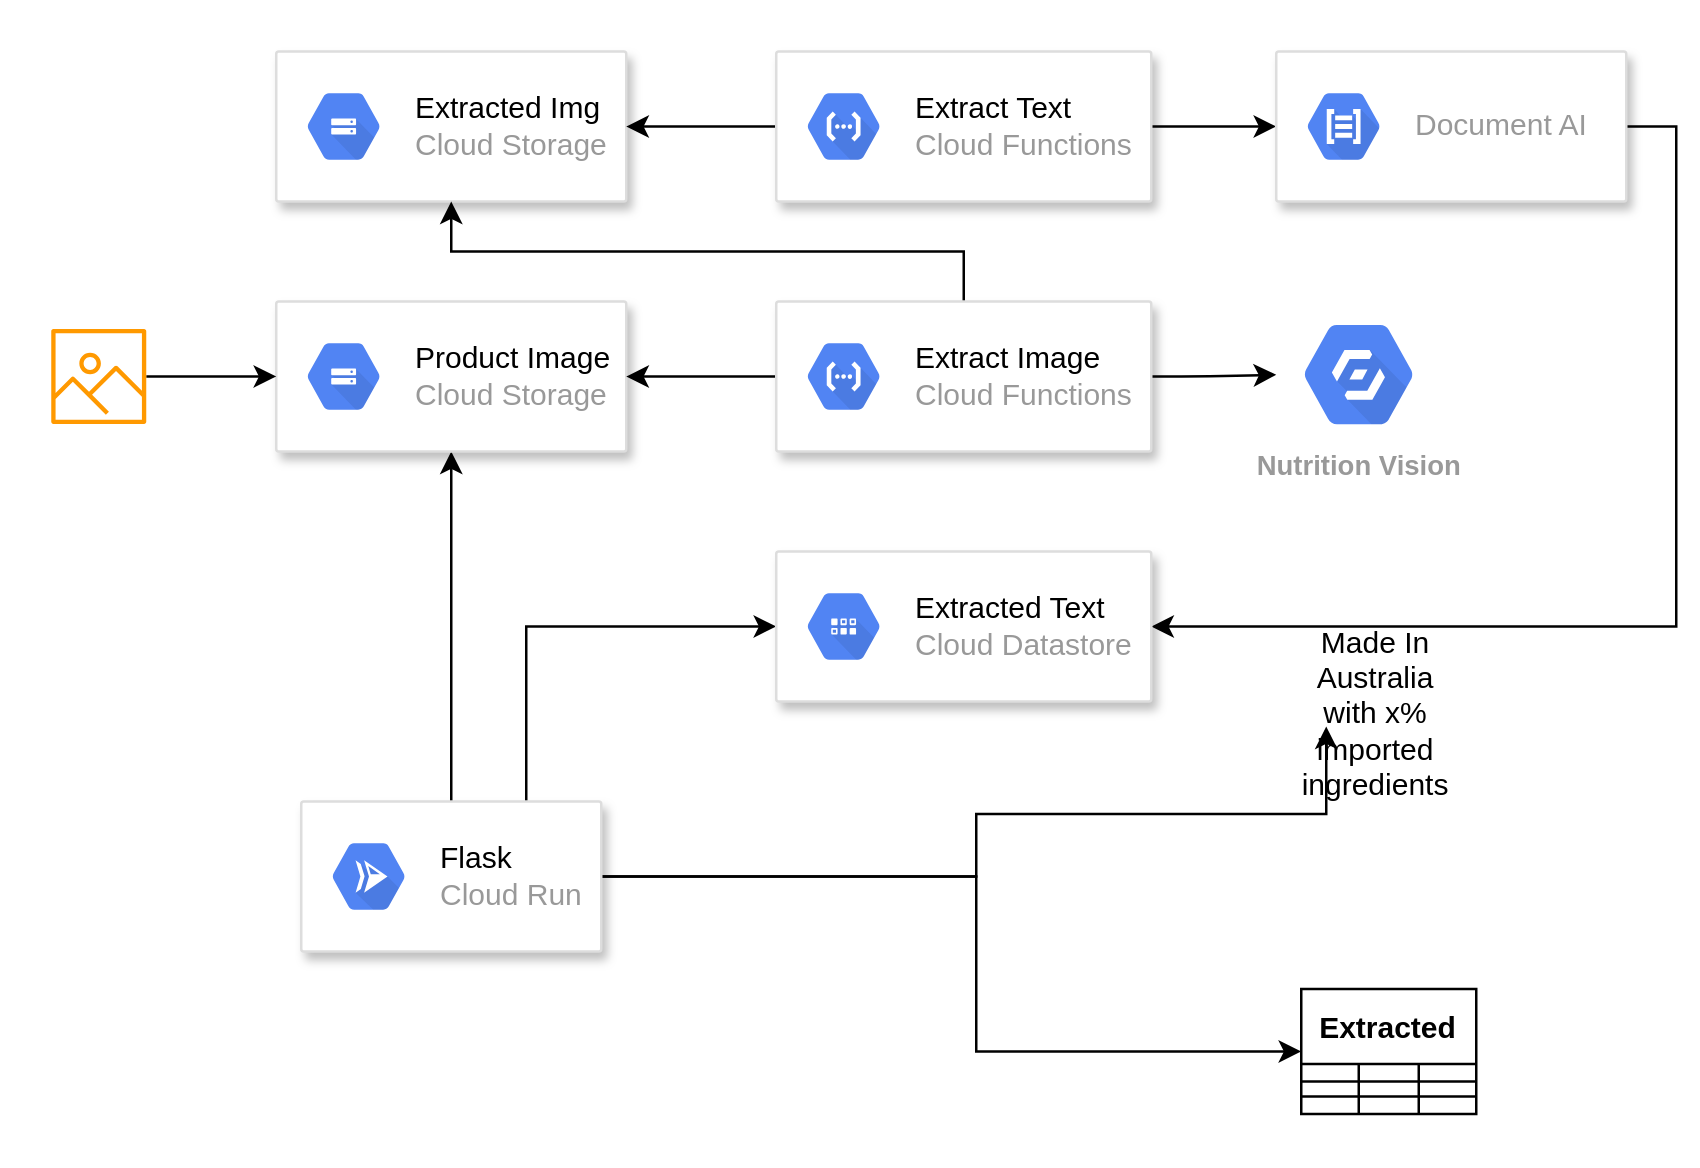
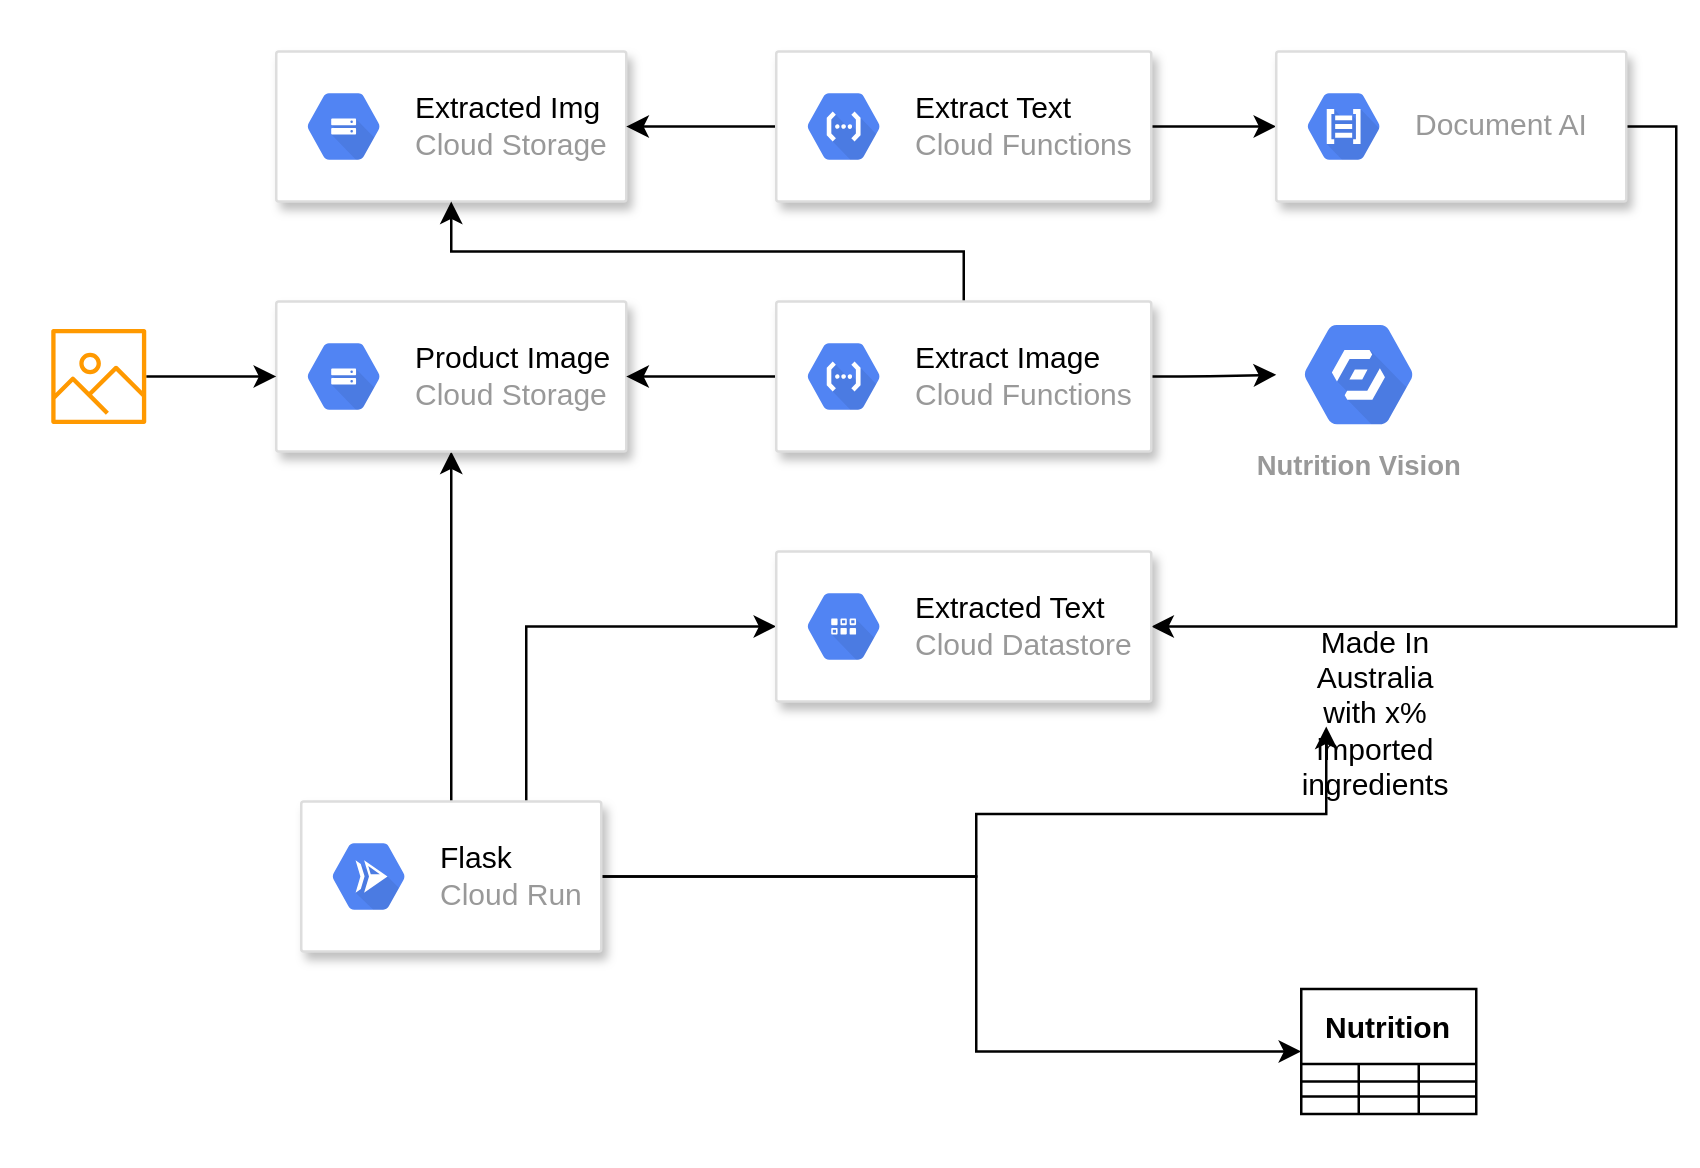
  <mxCell id="0" />
  <mxCell id="1" parent="0" />
  <mxCell id="2" style="edgeStyle=orthogonalEdgeStyle;rounded=0;jumpStyle=arc;orthogonalLoop=1;jettySize=auto;html=1;exitX=0.5;exitY=0;exitDx=0;exitDy=0;" edge="1" parent="1" source="6" target="8"><mxGeometry relative="1" as="geometry" /></mxCell>
  <mxCell id="3" style="edgeStyle=orthogonalEdgeStyle;rounded=0;jumpStyle=arc;orthogonalLoop=1;jettySize=auto;html=1;exitX=0.75;exitY=0;exitDx=0;exitDy=0;entryX=0;entryY=0.5;entryDx=0;entryDy=0;" edge="1" parent="1" source="6" target="25"><mxGeometry relative="1" as="geometry" /></mxCell>
  <mxCell id="4" style="edgeStyle=orthogonalEdgeStyle;rounded=0;jumpStyle=arc;orthogonalLoop=1;jettySize=auto;html=1;exitX=1;exitY=0.5;exitDx=0;exitDy=0;entryX=0;entryY=0.75;entryDx=0;entryDy=0;" edge="1" parent="1" source="6" target="42"><mxGeometry relative="1" as="geometry"><Array as="points"><mxPoint x="390" y="350" /><mxPoint x="390" y="325" /></Array></mxGeometry></mxCell>
  <mxCell id="5" style="edgeStyle=orthogonalEdgeStyle;rounded=0;jumpStyle=arc;orthogonalLoop=1;jettySize=auto;html=1;exitX=1;exitY=0.5;exitDx=0;exitDy=0;entryX=0;entryY=0.5;entryDx=0;entryDy=0;" edge="1" parent="1" source="6" target="29"><mxGeometry relative="1" as="geometry"><Array as="points"><mxPoint x="390" y="350" /><mxPoint x="390" y="420" /></Array></mxGeometry></mxCell>
  <mxCell id="6" value="" style="strokeColor=#dddddd;shadow=1;strokeWidth=1;rounded=1;absoluteArcSize=1;arcSize=2;" vertex="1" parent="1"><mxGeometry x="120" y="320" width="120" height="60" as="geometry" /></mxCell>
  <mxCell id="7" value="&lt;font color=&quot;#000000&quot;&gt;Flask&lt;/font&gt;&lt;br&gt;Cloud Run" style="sketch=0;dashed=0;connectable=0;html=1;fillColor=#5184F3;strokeColor=none;shape=mxgraph.gcp2.hexIcon;prIcon=cloud_run;part=1;labelPosition=right;verticalLabelPosition=middle;align=left;verticalAlign=middle;spacingLeft=5;fontColor=#999999;fontSize=12;" vertex="1" parent="6"><mxGeometry y="0.5" width="44" height="39" relative="1" as="geometry"><mxPoint x="5" y="-19.5" as="offset" /></mxGeometry></mxCell>
  <mxCell id="8" value="" style="strokeColor=#dddddd;shadow=1;strokeWidth=1;rounded=1;absoluteArcSize=1;arcSize=2;" vertex="1" parent="1"><mxGeometry x="110" y="120" width="140" height="60" as="geometry" /></mxCell>
  <mxCell id="9" value="&lt;font color=&quot;#000000&quot;&gt;Product Image&lt;/font&gt;&lt;br&gt;Cloud Storage" style="sketch=0;dashed=0;connectable=0;html=1;fillColor=#5184F3;strokeColor=none;shape=mxgraph.gcp2.hexIcon;prIcon=cloud_storage;part=1;labelPosition=right;verticalLabelPosition=middle;align=left;verticalAlign=middle;spacingLeft=5;fontColor=#999999;fontSize=12;" vertex="1" parent="8"><mxGeometry y="0.5" width="44" height="39" relative="1" as="geometry"><mxPoint x="5" y="-19.5" as="offset" /></mxGeometry></mxCell>
  <mxCell id="10" value="" style="strokeColor=#dddddd;shadow=1;strokeWidth=1;rounded=1;absoluteArcSize=1;arcSize=2;" vertex="1" parent="1"><mxGeometry x="110" y="20" width="140" height="60" as="geometry" /></mxCell>
  <mxCell id="11" value="&lt;font color=&quot;#000000&quot;&gt;Extracted Img&lt;/font&gt;&lt;br&gt;Cloud Storage" style="sketch=0;dashed=0;connectable=0;html=1;fillColor=#5184F3;strokeColor=none;shape=mxgraph.gcp2.hexIcon;prIcon=cloud_storage;part=1;labelPosition=right;verticalLabelPosition=middle;align=left;verticalAlign=middle;spacingLeft=5;fontColor=#999999;fontSize=12;" vertex="1" parent="10"><mxGeometry y="0.5" width="44" height="39" relative="1" as="geometry"><mxPoint x="5" y="-19.5" as="offset" /></mxGeometry></mxCell>
  <mxCell id="12" value="" style="edgeStyle=orthogonalEdgeStyle;curved=1;rounded=0;jumpStyle=arc;orthogonalLoop=1;jettySize=auto;html=1;" edge="1" parent="1" source="14" target="10"><mxGeometry relative="1" as="geometry" /></mxCell>
  <mxCell id="13" value="" style="edgeStyle=orthogonalEdgeStyle;curved=1;rounded=0;jumpStyle=arc;orthogonalLoop=1;jettySize=auto;html=1;" edge="1" parent="1" source="14" target="18"><mxGeometry relative="1" as="geometry" /></mxCell>
  <mxCell id="14" value="" style="strokeColor=#dddddd;shadow=1;strokeWidth=1;rounded=1;absoluteArcSize=1;arcSize=2;" vertex="1" parent="1"><mxGeometry x="310" y="20" width="150" height="60" as="geometry" /></mxCell>
  <mxCell id="15" value="&lt;font color=&quot;#000000&quot;&gt;Extract Text&lt;/font&gt;&lt;br&gt;Cloud Functions" style="sketch=0;dashed=0;connectable=0;html=1;fillColor=#5184F3;strokeColor=none;shape=mxgraph.gcp2.hexIcon;prIcon=cloud_functions;part=1;labelPosition=right;verticalLabelPosition=middle;align=left;verticalAlign=middle;spacingLeft=5;fontColor=#999999;fontSize=12;" vertex="1" parent="14"><mxGeometry y="0.5" width="44" height="39" relative="1" as="geometry"><mxPoint x="5" y="-19.5" as="offset" /></mxGeometry></mxCell>
  <mxCell id="16" value="Nutrition Vision" style="sketch=0;html=1;fillColor=#5184F3;strokeColor=none;verticalAlign=top;labelPosition=center;verticalLabelPosition=bottom;align=center;spacingTop=-6;fontSize=11;fontStyle=1;fontColor=#999999;shape=mxgraph.gcp2.hexIcon;prIcon=automl_vision" vertex="1" parent="1"><mxGeometry x="510" y="120" width="66" height="58.5" as="geometry" /></mxCell>
  <mxCell id="17" style="edgeStyle=orthogonalEdgeStyle;rounded=0;jumpStyle=arc;orthogonalLoop=1;jettySize=auto;html=1;exitX=1;exitY=0.5;exitDx=0;exitDy=0;entryX=1;entryY=0.5;entryDx=0;entryDy=0;" edge="1" parent="1" source="18" target="25"><mxGeometry relative="1" as="geometry" /></mxCell>
  <mxCell id="18" value="" style="strokeColor=#dddddd;shadow=1;strokeWidth=1;rounded=1;absoluteArcSize=1;arcSize=2;" vertex="1" parent="1"><mxGeometry x="510" y="20" width="140" height="60" as="geometry" /></mxCell>
  <mxCell id="19" value="Document AI" style="sketch=0;dashed=0;connectable=0;html=1;fillColor=#5184F3;strokeColor=none;shape=mxgraph.gcp2.hexIcon;prIcon=cloud_natural_language_api;part=1;labelPosition=right;verticalLabelPosition=middle;align=left;verticalAlign=middle;spacingLeft=5;fontColor=#999999;fontSize=12;" vertex="1" parent="18"><mxGeometry y="0.5" width="44" height="39" relative="1" as="geometry"><mxPoint x="5" y="-19.5" as="offset" /></mxGeometry></mxCell>
  <mxCell id="20" value="" style="edgeStyle=orthogonalEdgeStyle;curved=1;rounded=0;jumpStyle=arc;orthogonalLoop=1;jettySize=auto;html=1;" edge="1" parent="1" source="23" target="8"><mxGeometry relative="1" as="geometry" /></mxCell>
  <mxCell id="21" value="" style="edgeStyle=orthogonalEdgeStyle;curved=1;rounded=0;jumpStyle=arc;orthogonalLoop=1;jettySize=auto;html=1;" edge="1" parent="1" source="23" target="16"><mxGeometry relative="1" as="geometry" /></mxCell>
  <mxCell id="22" style="edgeStyle=orthogonalEdgeStyle;rounded=0;jumpStyle=arc;orthogonalLoop=1;jettySize=auto;html=1;exitX=0.5;exitY=0;exitDx=0;exitDy=0;entryX=0.5;entryY=1;entryDx=0;entryDy=0;" edge="1" parent="1" source="23" target="10"><mxGeometry relative="1" as="geometry" /></mxCell>
  <mxCell id="23" value="" style="strokeColor=#dddddd;shadow=1;strokeWidth=1;rounded=1;absoluteArcSize=1;arcSize=2;" vertex="1" parent="1"><mxGeometry x="310" y="120" width="150" height="60" as="geometry" /></mxCell>
  <mxCell id="24" value="&lt;font color=&quot;#000000&quot;&gt;Extract Image&lt;/font&gt;&lt;br&gt;Cloud Functions" style="sketch=0;dashed=0;connectable=0;html=1;fillColor=#5184F3;strokeColor=none;shape=mxgraph.gcp2.hexIcon;prIcon=cloud_functions;part=1;labelPosition=right;verticalLabelPosition=middle;align=left;verticalAlign=middle;spacingLeft=5;fontColor=#999999;fontSize=12;" vertex="1" parent="23"><mxGeometry y="0.5" width="44" height="39" relative="1" as="geometry"><mxPoint x="5" y="-19.5" as="offset" /></mxGeometry></mxCell>
  <mxCell id="25" value="" style="strokeColor=#dddddd;shadow=1;strokeWidth=1;rounded=1;absoluteArcSize=1;arcSize=2;" vertex="1" parent="1"><mxGeometry x="310" y="220" width="150" height="60" as="geometry" /></mxCell>
  <mxCell id="26" value="&lt;font color=&quot;#000000&quot;&gt;Extracted Text&lt;/font&gt;&lt;br&gt;Cloud Datastore" style="sketch=0;dashed=0;connectable=0;html=1;fillColor=#5184F3;strokeColor=none;shape=mxgraph.gcp2.hexIcon;prIcon=cloud_datastore;part=1;labelPosition=right;verticalLabelPosition=middle;align=left;verticalAlign=middle;spacingLeft=5;fontColor=#999999;fontSize=12;" vertex="1" parent="25"><mxGeometry y="0.5" width="44" height="39" relative="1" as="geometry"><mxPoint x="5" y="-19.5" as="offset" /></mxGeometry></mxCell>
  <mxCell id="27" style="edgeStyle=orthogonalEdgeStyle;rounded=0;jumpStyle=arc;orthogonalLoop=1;jettySize=auto;html=1;" edge="1" parent="1" source="28" target="8"><mxGeometry relative="1" as="geometry" /></mxCell>
  <mxCell id="28" value="" style="sketch=0;outlineConnect=0;fontColor=#232F3E;gradientColor=none;fillColor=#FF9900;strokeColor=none;dashed=0;verticalLabelPosition=bottom;verticalAlign=top;align=center;html=1;fontSize=12;fontStyle=0;aspect=fixed;pointerEvents=1;shape=mxgraph.aws4.container_registry_image;" vertex="1" parent="1"><mxGeometry x="20" y="131" width="38" height="38" as="geometry" /></mxCell>
- <mxCell id="29" value="Extracted" style="shape=table;startSize=30;container=1;collapsible=0;childLayout=tableLayout;fontStyle=1;align=center;pointerEvents=1;" vertex="1" parent="1"><mxGeometry x="520" y="395" width="70" height="50" as="geometry" /></mxCell>
+ <mxCell id="29" value="Nutrition" style="shape=table;startSize=30;container=1;collapsible=0;childLayout=tableLayout;fontStyle=1;align=center;pointerEvents=1;" vertex="1" parent="1"><mxGeometry x="520" y="395" width="70" height="50" as="geometry" /></mxCell>
  <mxCell id="30" value="" style="shape=partialRectangle;html=1;whiteSpace=wrap;collapsible=0;dropTarget=0;pointerEvents=0;fillColor=none;top=0;left=0;bottom=0;right=0;points=[[0,0.5],[1,0.5]];portConstraint=eastwest;" vertex="1" parent="29"><mxGeometry y="30" width="70" height="7" as="geometry" /></mxCell>
  <mxCell id="31" value="" style="shape=partialRectangle;html=1;whiteSpace=wrap;connectable=0;fillColor=none;top=0;left=0;bottom=0;right=0;overflow=hidden;pointerEvents=1;" vertex="1" parent="30"><mxGeometry width="23" height="7" as="geometry"><mxRectangle width="23" height="7" as="alternateBounds" /></mxGeometry></mxCell>
  <mxCell id="32" value="" style="shape=partialRectangle;html=1;whiteSpace=wrap;connectable=0;fillColor=none;top=0;left=0;bottom=0;right=0;overflow=hidden;pointerEvents=1;" vertex="1" parent="30"><mxGeometry x="23" width="24" height="7" as="geometry"><mxRectangle width="24" height="7" as="alternateBounds" /></mxGeometry></mxCell>
  <mxCell id="33" value="" style="shape=partialRectangle;html=1;whiteSpace=wrap;connectable=0;fillColor=none;top=0;left=0;bottom=0;right=0;overflow=hidden;pointerEvents=1;" vertex="1" parent="30"><mxGeometry x="47" width="23" height="7" as="geometry"><mxRectangle width="23" height="7" as="alternateBounds" /></mxGeometry></mxCell>
  <mxCell id="34" value="" style="shape=partialRectangle;html=1;whiteSpace=wrap;collapsible=0;dropTarget=0;pointerEvents=0;fillColor=none;top=0;left=0;bottom=0;right=0;points=[[0,0.5],[1,0.5]];portConstraint=eastwest;" vertex="1" parent="29"><mxGeometry y="37" width="70" height="6" as="geometry" /></mxCell>
  <mxCell id="35" value="" style="shape=partialRectangle;html=1;whiteSpace=wrap;connectable=0;fillColor=none;top=0;left=0;bottom=0;right=0;overflow=hidden;pointerEvents=1;" vertex="1" parent="34"><mxGeometry width="23" height="6" as="geometry"><mxRectangle width="23" height="6" as="alternateBounds" /></mxGeometry></mxCell>
  <mxCell id="36" value="" style="shape=partialRectangle;html=1;whiteSpace=wrap;connectable=0;fillColor=none;top=0;left=0;bottom=0;right=0;overflow=hidden;pointerEvents=1;" vertex="1" parent="34"><mxGeometry x="23" width="24" height="6" as="geometry"><mxRectangle width="24" height="6" as="alternateBounds" /></mxGeometry></mxCell>
  <mxCell id="37" value="" style="shape=partialRectangle;html=1;whiteSpace=wrap;connectable=0;fillColor=none;top=0;left=0;bottom=0;right=0;overflow=hidden;pointerEvents=1;" vertex="1" parent="34"><mxGeometry x="47" width="23" height="6" as="geometry"><mxRectangle width="23" height="6" as="alternateBounds" /></mxGeometry></mxCell>
  <mxCell id="38" value="" style="shape=partialRectangle;html=1;whiteSpace=wrap;collapsible=0;dropTarget=0;pointerEvents=0;fillColor=none;top=0;left=0;bottom=0;right=0;points=[[0,0.5],[1,0.5]];portConstraint=eastwest;" vertex="1" parent="29"><mxGeometry y="43" width="70" height="7" as="geometry" /></mxCell>
  <mxCell id="39" value="" style="shape=partialRectangle;html=1;whiteSpace=wrap;connectable=0;fillColor=none;top=0;left=0;bottom=0;right=0;overflow=hidden;pointerEvents=1;" vertex="1" parent="38"><mxGeometry width="23" height="7" as="geometry"><mxRectangle width="23" height="7" as="alternateBounds" /></mxGeometry></mxCell>
  <mxCell id="40" value="" style="shape=partialRectangle;html=1;whiteSpace=wrap;connectable=0;fillColor=none;top=0;left=0;bottom=0;right=0;overflow=hidden;pointerEvents=1;" vertex="1" parent="38"><mxGeometry x="23" width="24" height="7" as="geometry"><mxRectangle width="24" height="7" as="alternateBounds" /></mxGeometry></mxCell>
  <mxCell id="41" value="" style="shape=partialRectangle;html=1;whiteSpace=wrap;connectable=0;fillColor=none;top=0;left=0;bottom=0;right=0;overflow=hidden;pointerEvents=1;" vertex="1" parent="38"><mxGeometry x="47" width="23" height="7" as="geometry"><mxRectangle width="23" height="7" as="alternateBounds" /></mxGeometry></mxCell>
  <mxCell id="42" value="Made In Australia with x% imported ingredients" style="text;html=1;strokeColor=none;fillColor=none;align=center;verticalAlign=middle;whiteSpace=wrap;rounded=0;" vertex="1" parent="1"><mxGeometry x="530" y="275" width="40" height="20" as="geometry" /></mxCell>
